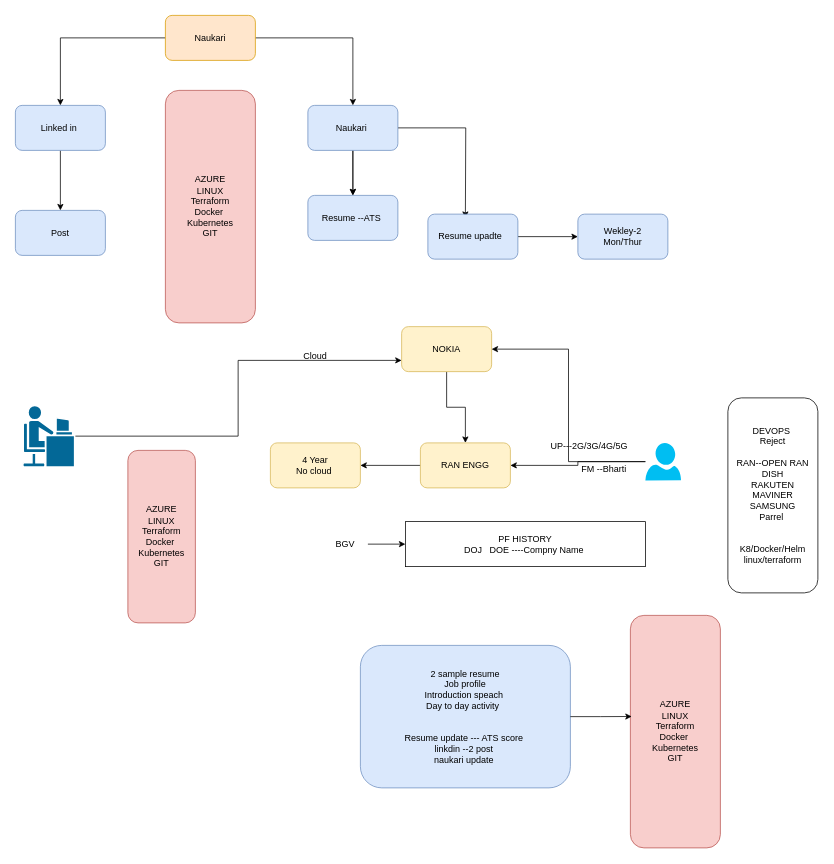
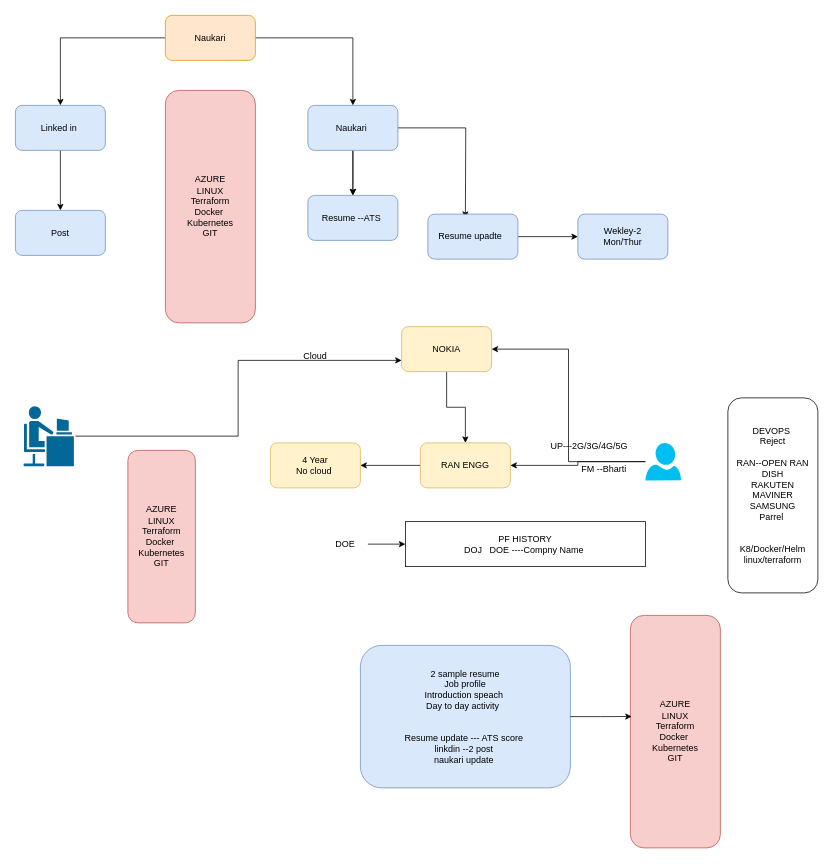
  <mxCell id="0" />
  <mxCell id="1" parent="0" />
  <mxCell id="2" value="" style="edgeStyle=orthogonalEdgeStyle;rounded=0;orthogonalLoop=1;jettySize=auto;html=1;" edge="1" parent="1" source="4" target="6"><mxGeometry relative="1" as="geometry" /></mxCell>
  <mxCell id="3" value="" style="edgeStyle=orthogonalEdgeStyle;rounded=0;orthogonalLoop=1;jettySize=auto;html=1;" edge="1" parent="1" source="4" target="10"><mxGeometry relative="1" as="geometry" /></mxCell>
  <mxCell id="4" value="Naukari" style="rounded=1;whiteSpace=wrap;html=1;fillColor=#ffe6cc;strokeColor=#d79b00;" vertex="1" parent="1"><mxGeometry x="220" y="20" width="120" height="60" as="geometry" /></mxCell>
  <mxCell id="5" value="" style="edgeStyle=orthogonalEdgeStyle;rounded=0;orthogonalLoop=1;jettySize=auto;html=1;" edge="1" parent="1" source="6" target="12"><mxGeometry relative="1" as="geometry" /></mxCell>
  <mxCell id="6" value="Linked in&amp;nbsp;" style="whiteSpace=wrap;html=1;rounded=1;fillColor=#dae8fc;strokeColor=#6c8ebf;" vertex="1" parent="1"><mxGeometry x="20" y="140" width="120" height="60" as="geometry" /></mxCell>
  <mxCell id="7" value="" style="edgeStyle=orthogonalEdgeStyle;rounded=0;orthogonalLoop=1;jettySize=auto;html=1;" edge="1" parent="1" source="10" target="11"><mxGeometry relative="1" as="geometry" /></mxCell>
  <mxCell id="8" value="" style="edgeStyle=orthogonalEdgeStyle;rounded=0;orthogonalLoop=1;jettySize=auto;html=1;" edge="1" parent="1" source="10" target="11"><mxGeometry relative="1" as="geometry" /></mxCell>
  <mxCell id="9" style="edgeStyle=orthogonalEdgeStyle;rounded=0;orthogonalLoop=1;jettySize=auto;html=1;" edge="1" parent="1" source="10"><mxGeometry relative="1" as="geometry"><mxPoint x="620" y="290" as="targetPoint" /></mxGeometry></mxCell>
  <mxCell id="10" value="Naukari&amp;nbsp;" style="whiteSpace=wrap;html=1;rounded=1;fillColor=#dae8fc;strokeColor=#6c8ebf;" vertex="1" parent="1"><mxGeometry x="410" y="140" width="120" height="60" as="geometry" /></mxCell>
  <mxCell id="11" value="Resume --ATS&amp;nbsp;" style="whiteSpace=wrap;html=1;fillColor=#dae8fc;strokeColor=#6c8ebf;rounded=1;" vertex="1" parent="1"><mxGeometry x="410" y="260" width="120" height="60" as="geometry" /></mxCell>
  <mxCell id="12" value="Post" style="whiteSpace=wrap;html=1;fillColor=#dae8fc;strokeColor=#6c8ebf;rounded=1;" vertex="1" parent="1"><mxGeometry x="20" y="280" width="120" height="60" as="geometry" /></mxCell>
  <mxCell id="13" value="" style="edgeStyle=orthogonalEdgeStyle;rounded=0;orthogonalLoop=1;jettySize=auto;html=1;" edge="1" parent="1" source="14" target="15"><mxGeometry relative="1" as="geometry" /></mxCell>
  <mxCell id="14" value="Resume upadte&amp;nbsp;&amp;nbsp;" style="whiteSpace=wrap;html=1;fillColor=#dae8fc;strokeColor=#6c8ebf;rounded=1;" vertex="1" parent="1"><mxGeometry x="570" y="285" width="120" height="60" as="geometry" /></mxCell>
  <mxCell id="15" value="Wekley-2&lt;div&gt;Mon/Thur&lt;/div&gt;" style="whiteSpace=wrap;html=1;fillColor=#dae8fc;strokeColor=#6c8ebf;rounded=1;" vertex="1" parent="1"><mxGeometry x="770" y="285" width="120" height="60" as="geometry" /></mxCell>
  <mxCell id="16" value="AZURE&lt;div&gt;LINUX&lt;/div&gt;&lt;div&gt;Terraform&lt;br&gt;Docker&amp;nbsp;&lt;br&gt;Kubernetes&lt;/div&gt;&lt;div&gt;GIT&lt;/div&gt;" style="rounded=1;whiteSpace=wrap;html=1;fillColor=#f8cecc;strokeColor=#b85450;" vertex="1" parent="1"><mxGeometry x="220" y="120" width="120" height="310" as="geometry" /></mxCell>
  <mxCell id="17" value="" style="edgeStyle=orthogonalEdgeStyle;rounded=0;orthogonalLoop=1;jettySize=auto;html=1;" edge="1" parent="1" source="18" target="20"><mxGeometry relative="1" as="geometry" /></mxCell>
  <mxCell id="18" value="NOKIA" style="rounded=1;whiteSpace=wrap;html=1;fillColor=#fff2cc;strokeColor=#d6b656;" vertex="1" parent="1"><mxGeometry x="535" y="435" width="120" height="60" as="geometry" /></mxCell>
  <mxCell id="19" value="" style="edgeStyle=orthogonalEdgeStyle;rounded=0;orthogonalLoop=1;jettySize=auto;html=1;" edge="1" parent="1" source="20" target="26"><mxGeometry relative="1" as="geometry" /></mxCell>
  <mxCell id="20" value="RAN ENGG" style="whiteSpace=wrap;html=1;fillColor=#fff2cc;strokeColor=#d6b656;rounded=1;" vertex="1" parent="1"><mxGeometry x="560" y="590" width="120" height="60" as="geometry" /></mxCell>
  <mxCell id="21" style="edgeStyle=orthogonalEdgeStyle;rounded=0;orthogonalLoop=1;jettySize=auto;html=1;entryX=1;entryY=0.5;entryDx=0;entryDy=0;" edge="1" parent="1" source="23" target="20"><mxGeometry relative="1" as="geometry" /></mxCell>
  <mxCell id="22" style="edgeStyle=orthogonalEdgeStyle;rounded=0;orthogonalLoop=1;jettySize=auto;html=1;entryX=1;entryY=0.5;entryDx=0;entryDy=0;" edge="1" parent="1" source="23" target="18"><mxGeometry relative="1" as="geometry" /></mxCell>
  <mxCell id="23" value="" style="verticalLabelPosition=bottom;html=1;verticalAlign=top;align=center;strokeColor=none;fillColor=#00BEF2;shape=mxgraph.azure.user;" vertex="1" parent="1"><mxGeometry x="860" y="590" width="47.5" height="50" as="geometry" /></mxCell>
  <mxCell id="24" value="FM --Bharti" style="text;html=1;align=center;verticalAlign=middle;whiteSpace=wrap;rounded=0;" vertex="1" parent="1"><mxGeometry x="760" y="610" width="90" height="30" as="geometry" /></mxCell>
  <mxCell id="25" value="UP---2G/3G/4G/5G&amp;nbsp;" style="text;html=1;align=center;verticalAlign=middle;whiteSpace=wrap;rounded=0;" vertex="1" parent="1"><mxGeometry x="707" y="580" width="160" height="30" as="geometry" /></mxCell>
  <mxCell id="26" value="4 Year&lt;div&gt;No cloud&amp;nbsp;&lt;/div&gt;" style="whiteSpace=wrap;html=1;fillColor=#fff2cc;strokeColor=#d6b656;rounded=1;" vertex="1" parent="1"><mxGeometry x="360" y="590" width="120" height="60" as="geometry" /></mxCell>
  <mxCell id="27" value="DEVOPS&amp;nbsp;&lt;div&gt;Reject&lt;/div&gt;&lt;div&gt;&lt;br&gt;&lt;/div&gt;&lt;div&gt;RAN--OPEN RAN&lt;/div&gt;&lt;div&gt;DISH&lt;br&gt;RAKUTEN&lt;/div&gt;&lt;div&gt;MAVINER&lt;/div&gt;&lt;div&gt;SAMSUNG&lt;/div&gt;&lt;div&gt;Parrel&amp;nbsp;&lt;/div&gt;&lt;div&gt;&lt;br&gt;&lt;/div&gt;&lt;div&gt;&lt;br&gt;&lt;/div&gt;&lt;div&gt;K8/Docker/Helm&lt;/div&gt;&lt;div&gt;linux/terraform&lt;/div&gt;" style="rounded=1;whiteSpace=wrap;html=1;" vertex="1" parent="1"><mxGeometry x="970" y="530" width="120" height="260" as="geometry" /></mxCell>
  <mxCell id="28" style="edgeStyle=orthogonalEdgeStyle;rounded=0;orthogonalLoop=1;jettySize=auto;html=1;entryX=0;entryY=0.75;entryDx=0;entryDy=0;" edge="1" parent="1" source="29" target="18"><mxGeometry relative="1" as="geometry" /></mxCell>
  <mxCell id="29" value="" style="shape=mxgraph.cisco.people.androgenous_person;html=1;pointerEvents=1;dashed=0;fillColor=#036897;strokeColor=#ffffff;strokeWidth=2;verticalLabelPosition=bottom;verticalAlign=top;align=center;outlineConnect=0;" vertex="1" parent="1"><mxGeometry x="30" y="540" width="69" height="82" as="geometry" /></mxCell>
  <mxCell id="30" value="Cloud" style="text;html=1;align=center;verticalAlign=middle;whiteSpace=wrap;rounded=0;" vertex="1" parent="1"><mxGeometry x="390" y="460" width="60" height="30" as="geometry" /></mxCell>
  <mxCell id="31" value="AZURE&lt;div&gt;LINUX&lt;/div&gt;&lt;div&gt;Terraform&lt;br&gt;Docker&amp;nbsp;&lt;br&gt;Kubernetes&lt;/div&gt;&lt;div&gt;GIT&lt;/div&gt;" style="rounded=1;whiteSpace=wrap;html=1;fillColor=#f8cecc;strokeColor=#b85450;" vertex="1" parent="1"><mxGeometry x="170" y="600" width="90" height="230" as="geometry" /></mxCell>
  <mxCell id="32" value="" style="edgeStyle=orthogonalEdgeStyle;rounded=0;orthogonalLoop=1;jettySize=auto;html=1;" edge="1" parent="1" source="33" target="34"><mxGeometry relative="1" as="geometry" /></mxCell>
- <mxCell id="33" value="BGV" style="text;html=1;align=center;verticalAlign=middle;whiteSpace=wrap;rounded=0;" vertex="1" parent="1"><mxGeometry x="430" y="710" width="60" height="30" as="geometry" /></mxCell>
+ <mxCell id="33" value="DOE" style="text;html=1;align=center;verticalAlign=middle;whiteSpace=wrap;rounded=0;" vertex="1" parent="1"><mxGeometry x="430" y="710" width="60" height="30" as="geometry" /></mxCell>
  <mxCell id="34" value="PF HISTORY&lt;br&gt;DOJ&amp;nbsp; &amp;nbsp;DOE ----Compny Name&amp;nbsp;" style="whiteSpace=wrap;html=1;" vertex="1" parent="1"><mxGeometry x="540" y="695" width="320" height="60" as="geometry" /></mxCell>
  <mxCell id="35" value="2 sample resume&lt;div&gt;Job profile&lt;/div&gt;&lt;div&gt;Introduction speach&amp;nbsp;&lt;/div&gt;&lt;div&gt;Day to day activity&amp;nbsp;&amp;nbsp;&lt;br&gt;&lt;br&gt;&lt;br&gt;Resume update --- ATS score&amp;nbsp;&lt;br&gt;linkdin --2 post&amp;nbsp;&lt;br&gt;naukari update&amp;nbsp;&lt;/div&gt;" style="rounded=1;whiteSpace=wrap;html=1;fillColor=#dae8fc;strokeColor=#6c8ebf;" vertex="1" parent="1"><mxGeometry x="480" y="860" width="280" height="190" as="geometry" /></mxCell>
  <mxCell id="36" value="AZURE&lt;div&gt;LINUX&lt;/div&gt;&lt;div&gt;Terraform&lt;br&gt;Docker&amp;nbsp;&lt;br&gt;Kubernetes&lt;/div&gt;&lt;div&gt;GIT&lt;/div&gt;" style="rounded=1;whiteSpace=wrap;html=1;fillColor=#f8cecc;strokeColor=#b85450;" vertex="1" parent="1"><mxGeometry x="840" y="820" width="120" height="310" as="geometry" /></mxCell>
  <mxCell id="37" style="edgeStyle=orthogonalEdgeStyle;rounded=0;orthogonalLoop=1;jettySize=auto;html=1;entryX=0.015;entryY=0.435;entryDx=0;entryDy=0;entryPerimeter=0;" edge="1" parent="1" source="35" target="36"><mxGeometry relative="1" as="geometry" /></mxCell>
